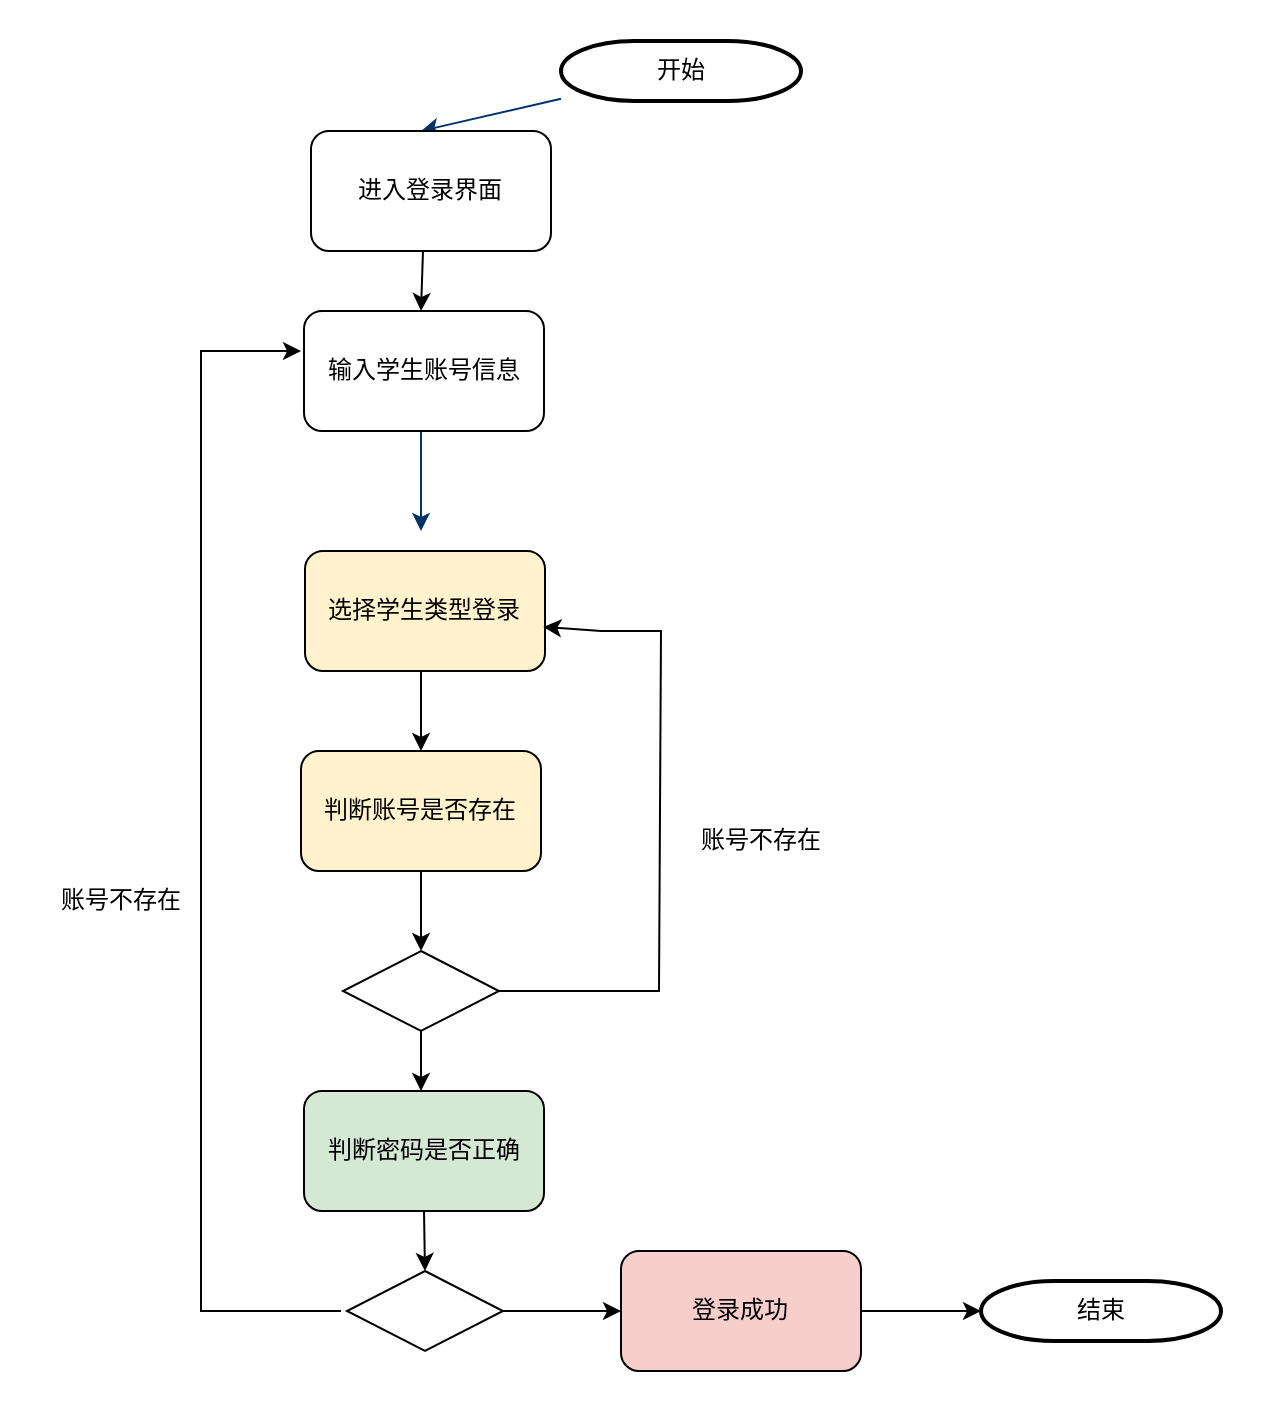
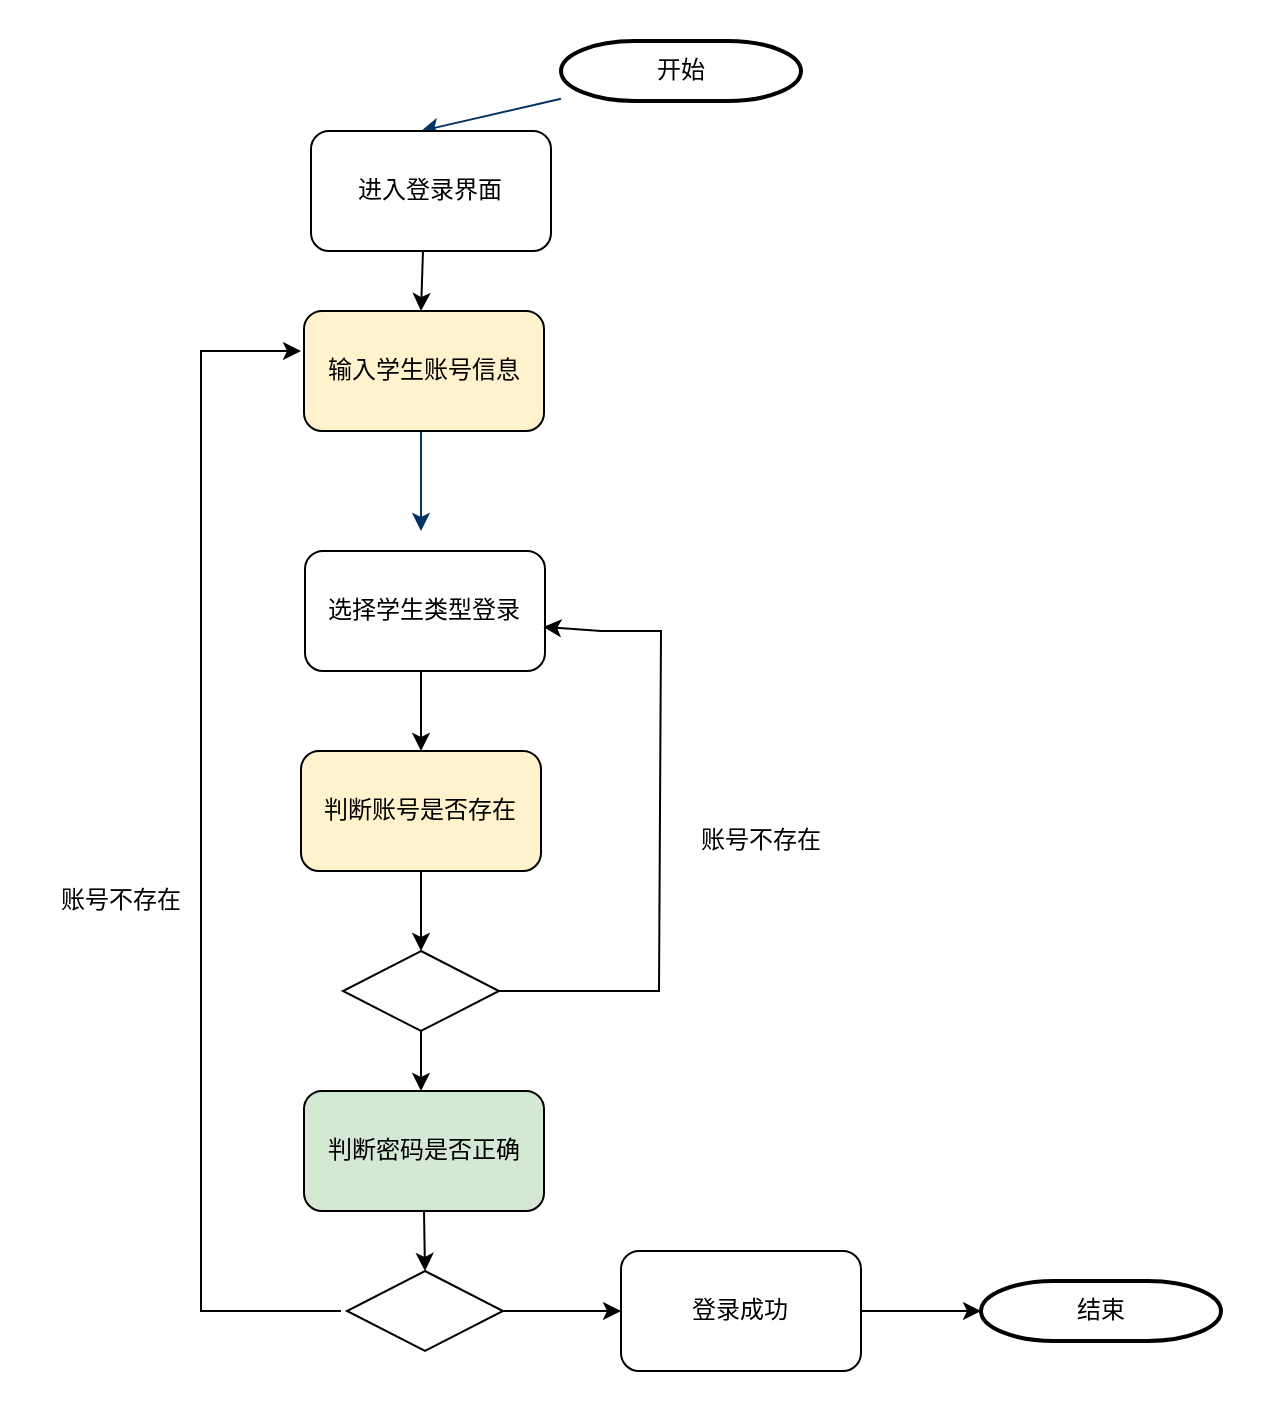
  <mxCell id="0" />
  <mxCell id="1" parent="0" />
  <mxCell id="2" value="开始" style="shape=mxgraph.flowchart.terminator;strokeWidth=2;gradientColor=none;gradientDirection=north;fontStyle=0;html=1;" parent="1" vertex="1"><mxGeometry x="280" y="20" width="120" height="30" as="geometry" /></mxCell>
  <mxCell id="3" style="fontStyle=1;strokeColor=#003366;strokeWidth=1;html=1;" parent="1" source="2" edge="1"><mxGeometry relative="1" as="geometry"><mxPoint x="210" y="65" as="targetPoint" /></mxGeometry></mxCell>
  <mxCell id="4" style="fontStyle=1;strokeColor=#003366;strokeWidth=1;html=1;" parent="1" edge="1"><mxGeometry relative="1" as="geometry"><mxPoint x="210" y="185" as="sourcePoint" /><mxPoint x="210" y="265" as="targetPoint" /><Array as="points"><mxPoint x="210" y="165" /></Array></mxGeometry></mxCell>
  <mxCell id="5" value="进入登录界面" style="rounded=1;whiteSpace=wrap;html=1;" parent="1" vertex="1"><mxGeometry x="155" y="65" width="120" height="60" as="geometry" /></mxCell>
- <mxCell id="6" value="输入学生账号信息" style="rounded=1;whiteSpace=wrap;html=1;" parent="1" vertex="1"><mxGeometry x="151.5" y="155" width="120" height="60" as="geometry" /></mxCell>
+ <mxCell id="6" value="输入学生账号信息" style="rounded=1;whiteSpace=wrap;html=1;fillColor=#fff2cc;" parent="1" vertex="1"><mxGeometry x="151.5" y="155" width="120" height="60" as="geometry" /></mxCell>
  <mxCell id="7" value="" style="endArrow=classic;html=1;rounded=0;" parent="1" edge="1"><mxGeometry width="50" height="50" relative="1" as="geometry"><mxPoint x="211" y="125" as="sourcePoint" /><mxPoint x="210" y="155" as="targetPoint" /></mxGeometry></mxCell>
- <mxCell id="8" value="选择学生类型登录" style="rounded=1;whiteSpace=wrap;html=1;fillColor=#fff2cc;" parent="1" vertex="1"><mxGeometry x="152" y="275" width="120" height="60" as="geometry" /></mxCell>
+ <mxCell id="8" value="选择学生类型登录" style="rounded=1;whiteSpace=wrap;html=1;" parent="1" vertex="1"><mxGeometry x="152" y="275" width="120" height="60" as="geometry" /></mxCell>
  <mxCell id="9" value="" style="endArrow=classic;html=1;rounded=0;" parent="1" edge="1"><mxGeometry width="50" height="50" relative="1" as="geometry"><mxPoint x="210" y="335" as="sourcePoint" /><mxPoint x="210" y="375" as="targetPoint" /></mxGeometry></mxCell>
  <mxCell id="10" value="" style="rhombus;whiteSpace=wrap;html=1;" parent="1" vertex="1"><mxGeometry x="171" y="475" width="78" height="40" as="geometry" /></mxCell>
  <mxCell id="11" value="" style="endArrow=classic;html=1;rounded=0;entryX=0.993;entryY=0.633;entryDx=0;entryDy=0;entryPerimeter=0;" parent="1" target="8" edge="1"><mxGeometry width="50" height="50" relative="1" as="geometry"><mxPoint x="249" y="495" as="sourcePoint" /><mxPoint x="270.5" y="285" as="targetPoint" /><Array as="points"><mxPoint x="329" y="495" /><mxPoint x="330" y="315" /><mxPoint x="300" y="315" /></Array></mxGeometry></mxCell>
  <mxCell id="12" value="账号不存在" style="text;html=1;align=center;verticalAlign=middle;resizable=0;points=[];autosize=1;strokeColor=none;fillColor=none;" parent="1" vertex="1"><mxGeometry x="340" y="405" width="80" height="30" as="geometry" /></mxCell>
  <mxCell id="13" value="" style="endArrow=classic;html=1;rounded=0;exitX=0.5;exitY=1;exitDx=0;exitDy=0;" parent="1" source="10" edge="1"><mxGeometry width="50" height="50" relative="1" as="geometry"><mxPoint x="402" y="395" as="sourcePoint" /><mxPoint x="210" y="545" as="targetPoint" /></mxGeometry></mxCell>
  <mxCell id="14" value="结束" style="shape=mxgraph.flowchart.terminator;strokeWidth=2;gradientColor=none;gradientDirection=north;fontStyle=0;html=1;" parent="1" vertex="1"><mxGeometry x="490" y="640" width="120" height="30" as="geometry" /></mxCell>
  <mxCell id="15" value="判断账号是否存在" style="rounded=1;whiteSpace=wrap;html=1;fillColor=#fff2cc;" parent="1" vertex="1"><mxGeometry x="150" y="375" width="120" height="60" as="geometry" /></mxCell>
  <mxCell id="16" value="" style="endArrow=classic;html=1;rounded=0;" parent="1" edge="1"><mxGeometry width="50" height="50" relative="1" as="geometry"><mxPoint x="210" y="435" as="sourcePoint" /><mxPoint x="210" y="475" as="targetPoint" /></mxGeometry></mxCell>
  <mxCell id="17" value="判断密码是否正确" style="rounded=1;whiteSpace=wrap;html=1;fillColor=#d5e8d4;" parent="1" vertex="1"><mxGeometry x="151.5" y="545" width="120" height="60" as="geometry" /></mxCell>
  <mxCell id="18" style="edgeStyle=orthogonalEdgeStyle;rounded=0;orthogonalLoop=1;jettySize=auto;html=1;exitX=0.5;exitY=1;exitDx=0;exitDy=0;" parent="1" source="17" target="17" edge="1"><mxGeometry relative="1" as="geometry" /></mxCell>
  <mxCell id="19" value="" style="endArrow=classic;html=1;rounded=0;exitX=0.5;exitY=1;exitDx=0;exitDy=0;" parent="1" source="17" edge="1"><mxGeometry width="50" height="50" relative="1" as="geometry"><mxPoint x="400" y="655" as="sourcePoint" /><mxPoint x="212" y="635" as="targetPoint" /></mxGeometry></mxCell>
  <mxCell id="20" value="" style="rhombus;whiteSpace=wrap;html=1;" parent="1" vertex="1"><mxGeometry x="173" y="635" width="78" height="40" as="geometry" /></mxCell>
  <mxCell id="21" value="" style="endArrow=classic;html=1;rounded=0;" parent="1" edge="1"><mxGeometry width="50" height="50" relative="1" as="geometry"><mxPoint x="170" y="655" as="sourcePoint" /><mxPoint x="150" y="175" as="targetPoint" /><Array as="points"><mxPoint x="100" y="655" /><mxPoint x="100" y="575" /><mxPoint x="100" y="495" /><mxPoint x="100" y="175" /></Array></mxGeometry></mxCell>
  <mxCell id="22" value="账号不存在" style="text;html=1;align=center;verticalAlign=middle;resizable=0;points=[];autosize=1;strokeColor=none;fillColor=none;" parent="1" vertex="1"><mxGeometry x="20" y="435" width="80" height="30" as="geometry" /></mxCell>
- <mxCell id="23" value="登录成功" style="rounded=1;whiteSpace=wrap;html=1;fillColor=#f8cecc;" parent="1" vertex="1"><mxGeometry x="310" y="625" width="120" height="60" as="geometry" /></mxCell>
+ <mxCell id="23" value="登录成功" style="rounded=1;whiteSpace=wrap;html=1;" parent="1" vertex="1"><mxGeometry x="310" y="625" width="120" height="60" as="geometry" /></mxCell>
  <mxCell id="24" value="" style="endArrow=classic;html=1;rounded=0;exitX=1;exitY=0.5;exitDx=0;exitDy=0;entryX=0;entryY=0.5;entryDx=0;entryDy=0;" parent="1" source="20" target="23" edge="1"><mxGeometry width="50" height="50" relative="1" as="geometry"><mxPoint x="410" y="525" as="sourcePoint" /><mxPoint x="460" y="475" as="targetPoint" /></mxGeometry></mxCell>
  <mxCell id="25" value="" style="endArrow=classic;html=1;rounded=0;entryX=0;entryY=0.5;entryDx=0;entryDy=0;entryPerimeter=0;" parent="1" target="14" edge="1"><mxGeometry width="50" height="50" relative="1" as="geometry"><mxPoint x="430" y="655" as="sourcePoint" /><mxPoint x="480" y="605" as="targetPoint" /></mxGeometry></mxCell>
